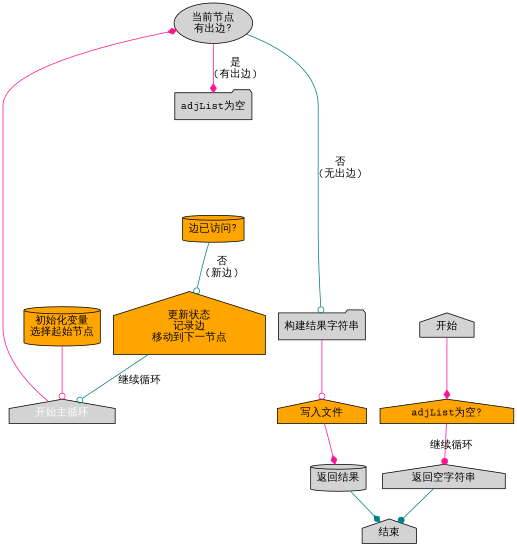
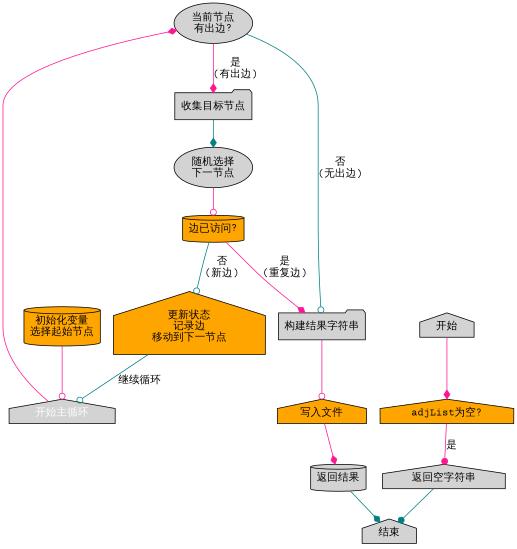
  digraph {
    fontname="Courier Prime"
    rankdir=TB
    node [fillcolor=lightgrey fontname="Courier Prime" shape=house style=filled]
    edge [arrowhead=diamond color=deeppink fontname="Courier Prime"]
    n1 [label="返回空字符串"]
    n2 [label="返回结果" shape=cylinder]
    n3 [label="结束"]
    n4 [label="开始"]
    n5 [fillcolor=orange label="adjList为空?"]
    n6 [fillcolor=orange label="初始化变量\n选择起始节点" shape=cylinder]
    n7 [fontcolor=white label="开始主循环"]
    n8 [label="当前节点\n有出边?" shape=ellipse]
-   n9 [label="adjList为空" shape=folder]
+   n9 [label="收集目标节点" shape=folder]
    n10 [label="构建结果字符串" shape=folder]
+   n11 [label="随机选择\n下一节点" shape=ellipse]
    n12 [fillcolor=orange label="写入文件"]
    n13 [fillcolor=orange label="边已访问?" shape=cylinder]
    n14 [fillcolor=orange label="更新状态\n记录边\n移动到下一节点"]
    subgraph sub_1 {
      rank=same
      n1
      n2
    }
    n1 -> n3 [arrowhead=dot color=teal]
    n2 -> n3 [color=teal]
    n4 -> n5
-   n5 -> n1 [arrowhead=dot label="继续循环"]
+   n5 -> n1 [arrowhead=dot label="是"]
    n6 -> n7 [arrowhead=odot]
    n7 -> n8
    n8 -> n9 [label="是\n(有出边)"]
    n8 -> n10 [arrowhead=odot color=teal label="否\n(无出边)"]
+   n9 -> n11 [color=teal]
    n10 -> n12 [arrowhead=odot]
+   n11 -> n13 [arrowhead=odot]
    n12 -> n2
+   n13 -> n10 [label="是\n(重复边)"]
    n13 -> n14 [arrowhead=odot color=teal label="否\n(新边)"]
    n14 -> n7 [arrowhead=odot color=teal label="继续循环"]
  }
